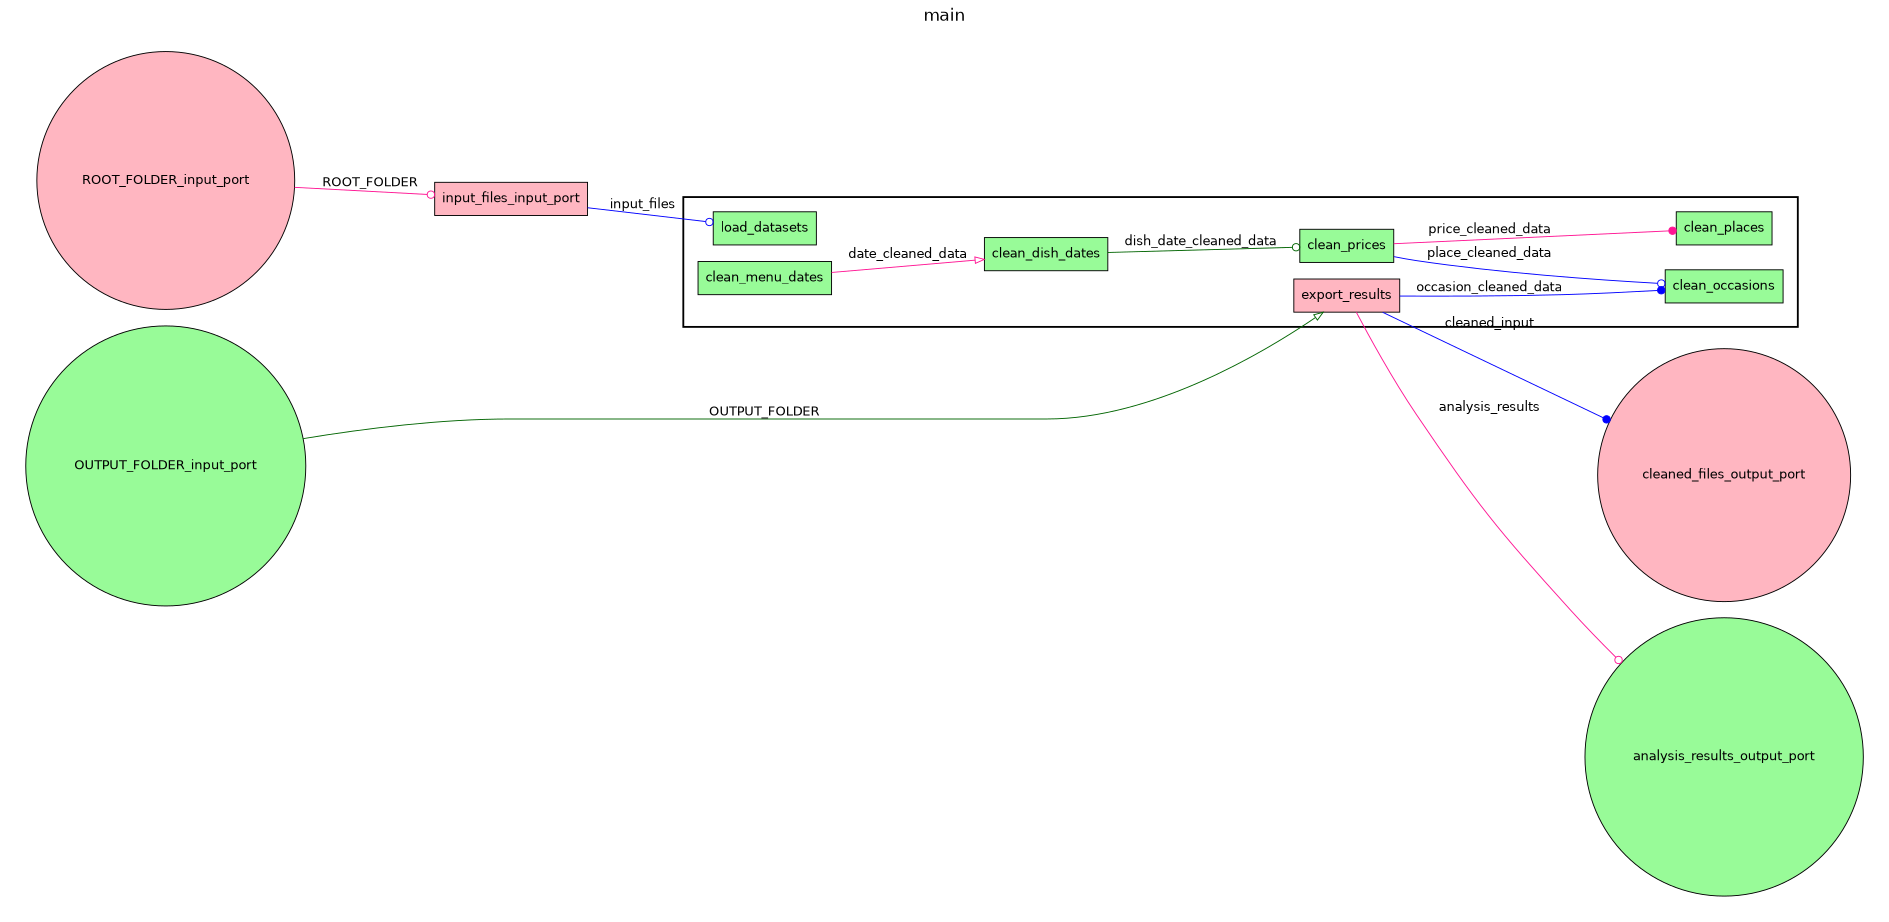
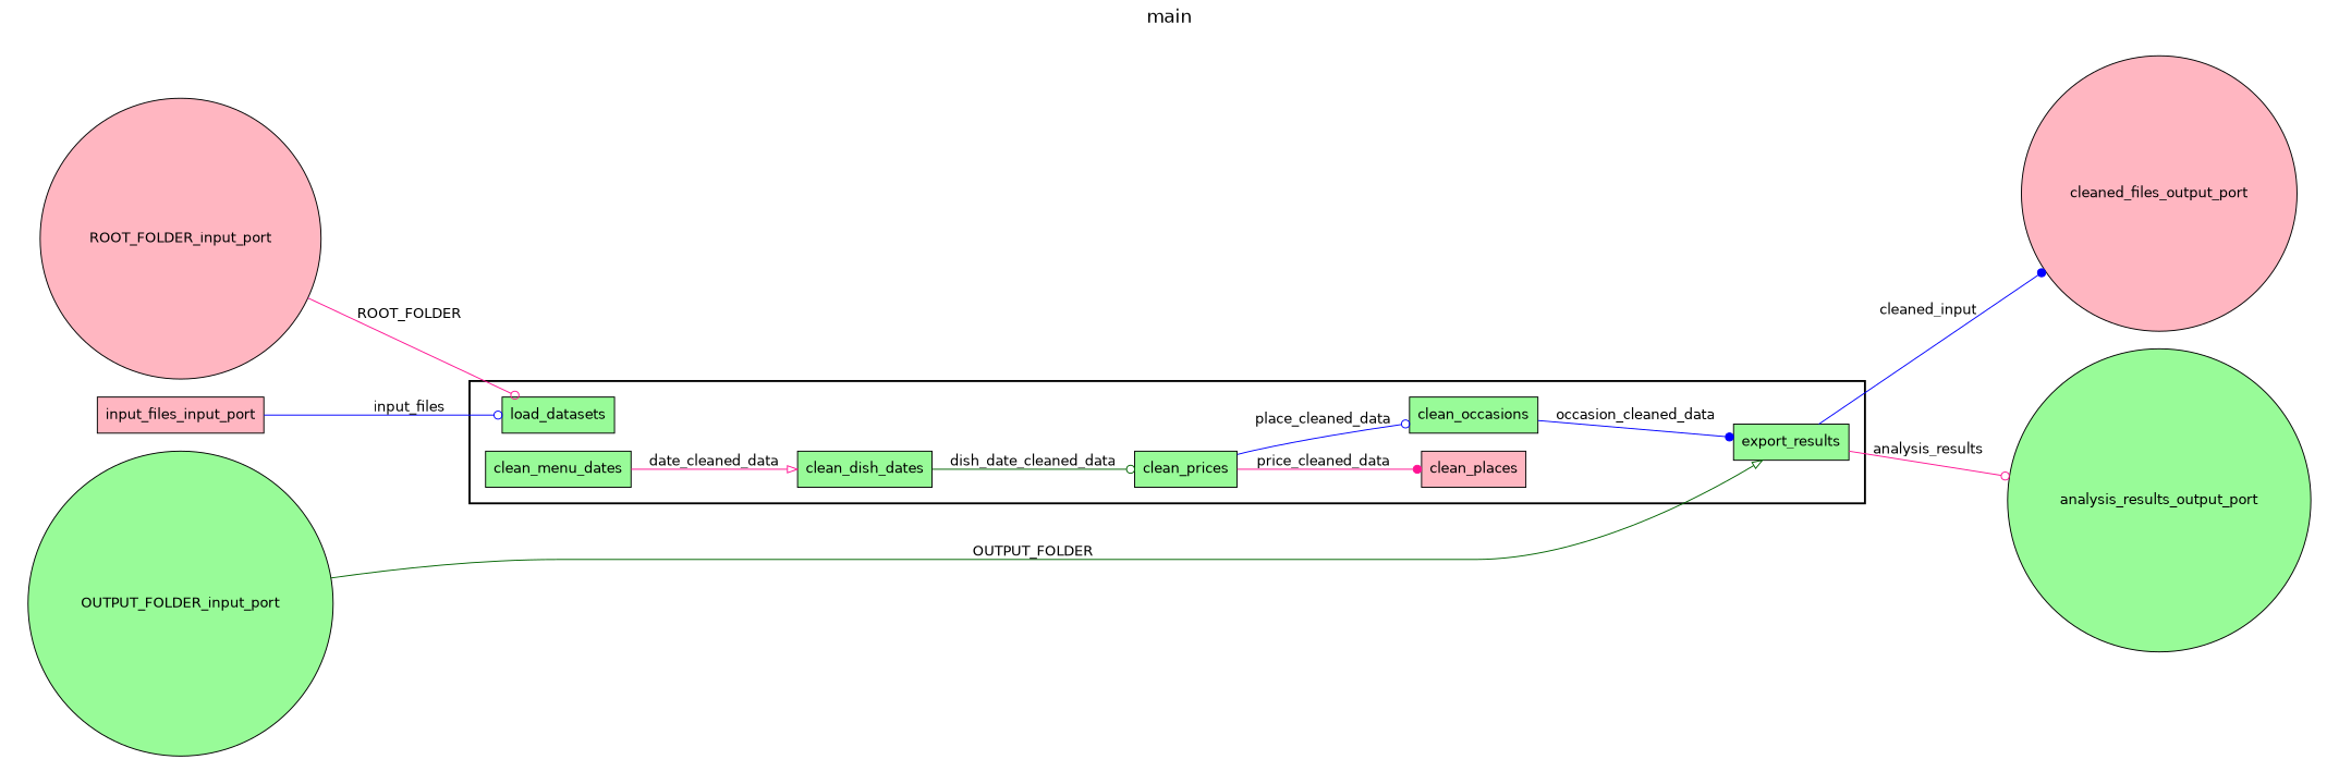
  digraph {
    fontname=Helvetica
    fontsize=18
    label=main
    labelloc=t
    rankdir=LR
    node [fillcolor=palegreen fontname=Helvetica peripheries=1 shape=box style=filled]
    edge [arrowhead=odot color=deeppink fontname=Helvetica]
    load_datasets
    clean_menu_dates
    clean_dish_dates
    clean_prices
-   clean_places
+   clean_places [fillcolor=lightpink]
    clean_occasions
-   export_results [fillcolor=lightpink]
+   export_results
    ROOT_FOLDER_input_port [fillcolor=lightpink shape=circle width=0.2]
    OUTPUT_FOLDER_input_port [shape=circle width=0.2]
    input_files_input_port [fillcolor=lightpink width=0.2]
    cleaned_files_output_port [fillcolor=lightpink shape=circle width=0.2]
    analysis_results_output_port [shape=circle width=0.2]
    subgraph cluster_1 {
      color=black
      label=""
      penwidth=2
      subgraph cluster_2 {
        color=black
        label=""
        penwidth=0
        load_datasets
        clean_menu_dates
        clean_dish_dates
        clean_prices
        clean_places
        clean_occasions
        export_results
      }
    }
    subgraph cluster_3 {
      label=""
      penwidth=0
      subgraph cluster_4 {
        label=""
        penwidth=0
        ROOT_FOLDER_input_port
        OUTPUT_FOLDER_input_port
        input_files_input_port
      }
    }
    subgraph cluster_5 {
      label=""
      penwidth=0
      subgraph cluster_6 {
        label=""
        penwidth=0
        cleaned_files_output_port
        analysis_results_output_port
      }
    }
    clean_menu_dates -> clean_dish_dates [arrowhead=onormal label=date_cleaned_data]
    clean_dish_dates -> clean_prices [color=darkgreen label=dish_date_cleaned_data]
    clean_prices -> clean_places [arrowhead=dot label=price_cleaned_data]
    clean_prices -> clean_occasions [color=blue label=place_cleaned_data]
-   export_results -> clean_occasions [arrowhead=dot color=blue label=occasion_cleaned_data]
+   clean_occasions -> export_results [arrowhead=dot color=blue label=occasion_cleaned_data]
    export_results -> cleaned_files_output_port [arrowhead=dot color=blue label=cleaned_input]
    export_results -> analysis_results_output_port [label=analysis_results]
-   ROOT_FOLDER_input_port -> input_files_input_port [label=ROOT_FOLDER]
+   ROOT_FOLDER_input_port -> load_datasets [label=ROOT_FOLDER]
    OUTPUT_FOLDER_input_port -> export_results [arrowhead=onormal color=darkgreen label=OUTPUT_FOLDER]
    input_files_input_port -> load_datasets [color=blue label=input_files]
  }
